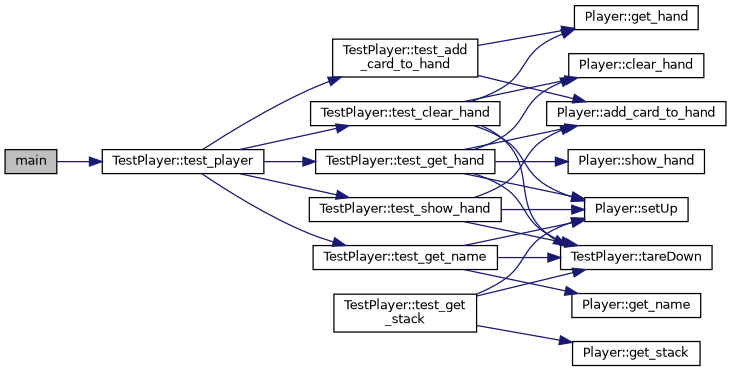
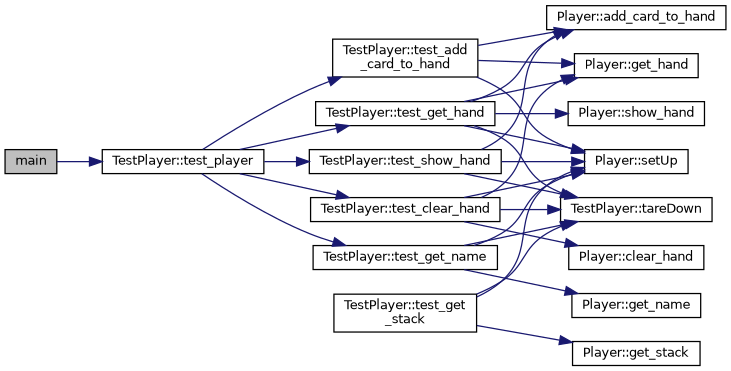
  digraph {
    rankdir=LR
    node [color=black fillcolor=white fontname=Helvetica fontsize=10 shape=record style=filled]
    edge [color=midnightblue fontname=Helvetica fontsize=10 labelfontname=Helvetica labelfontsize=10 style=solid]
    n1 [fillcolor=grey75 fontcolor=black height=0.2 label=main width=0.4]
    n2 [height=0.2 label="TestPlayer::test_player" width=0.4]
    n3 [height=0.2 label="TestPlayer::test_add\l_card_to_hand" width=0.4]
    n4 [height=0.2 label="TestPlayer::test_clear_hand" width=0.4]
    n5 [height=0.2 label="TestPlayer::test_get_hand" width=0.4]
    n6 [height=0.2 label="TestPlayer::test_get_name" width=0.4]
    n7 [height=0.2 label="TestPlayer::test_show_hand" width=0.4]
    n8 [height=0.2 label="Player::add_card_to_hand" width=0.4]
    n9 [height=0.2 label="Player::get_hand" width=0.4]
    n10 [height=0.2 label="Player::setUp" width=0.4]
    n11 [height=0.2 label="TestPlayer::tareDown" width=0.4]
    n12 [height=0.2 label="Player::clear_hand" width=0.4]
    n13 [height=0.2 label="Player::show_hand" width=0.4]
    n14 [height=0.2 label="Player::get_name" width=0.4]
    n15 [height=0.2 label="TestPlayer::test_get\l_stack" width=0.4]
    n16 [height=0.2 label="Player::get_stack" width=0.4]
    n1 -> n2
    n2 -> n3
    n2 -> n4
    n2 -> n5
    n2 -> n6
    n2 -> n7
    n3 -> n8
    n3 -> n9
+   n3 -> n10
    n4 -> n9
    n4 -> n10
    n4 -> n11
    n4 -> n12
    n5 -> n8
-   n5 -> n12
+   n5 -> n9
    n5 -> n10
    n5 -> n11
    n5 -> n13
    n6 -> n10
    n6 -> n11
    n6 -> n14
    n7 -> n8
    n7 -> n10
    n7 -> n11
    n15 -> n10
    n15 -> n11
    n15 -> n16
  }
